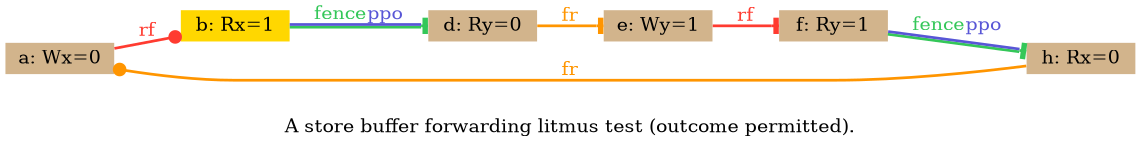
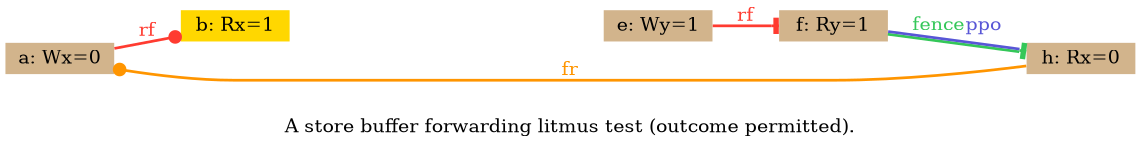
  digraph {
    label="A store buffer forwarding litmus test (outcome permitted)."
    rankdir=LR
    splines=spline
    node [color=gray40 fillcolor=tan fixedsize=false fontsize=14 shape=none style=filled]
    edge [arrowhead=tee arrowsize=1.000000 color="#FF3B30" fontsize=14 penwidth=2.000000 style=solid]
    n1 [height=0.222222 label="a: Wx=0" width=1.111112]
    n2 [color=purple fillcolor=gold height=0.222222 label="b: Rx=1" width=1.111112]
-   n3 [height=0.222222 label="d: Ry=0" width=1.111112]
    n4 [color=darkorange height=0.222222 label="e: Wy=1" width=1.111112]
    n5 [height=0.222222 label="f: Ry=1" width=1.111112]
    n6 [color=darkgreen height=0.222222 label="h: Rx=0" width=1.111112]
    n1 -> n2 [arrowhead=dot label=<<font color="#FF3B30">rf</font>>]
-   n2 -> n3 [color="#34C759:#5856D6" label=<<font color="#34C759">fence</font><font color="#5856D6">ppo</font>> style=bold]
-   n3 -> n4 [color="#FF9500" label=<<font color="#FF9500">fr</font>>]
    n4 -> n5 [label=<<font color="#FF3B30">rf</font>>]
    n5 -> n6 [color="#34C759:#5856D6" label=<<font color="#34C759">fence</font><font color="#5856D6">ppo</font>> style=bold]
    n6 -> n1 [arrowhead=dot color="#FF9500" label=<<font color="#FF9500">fr</font>> style=bold]
  }
